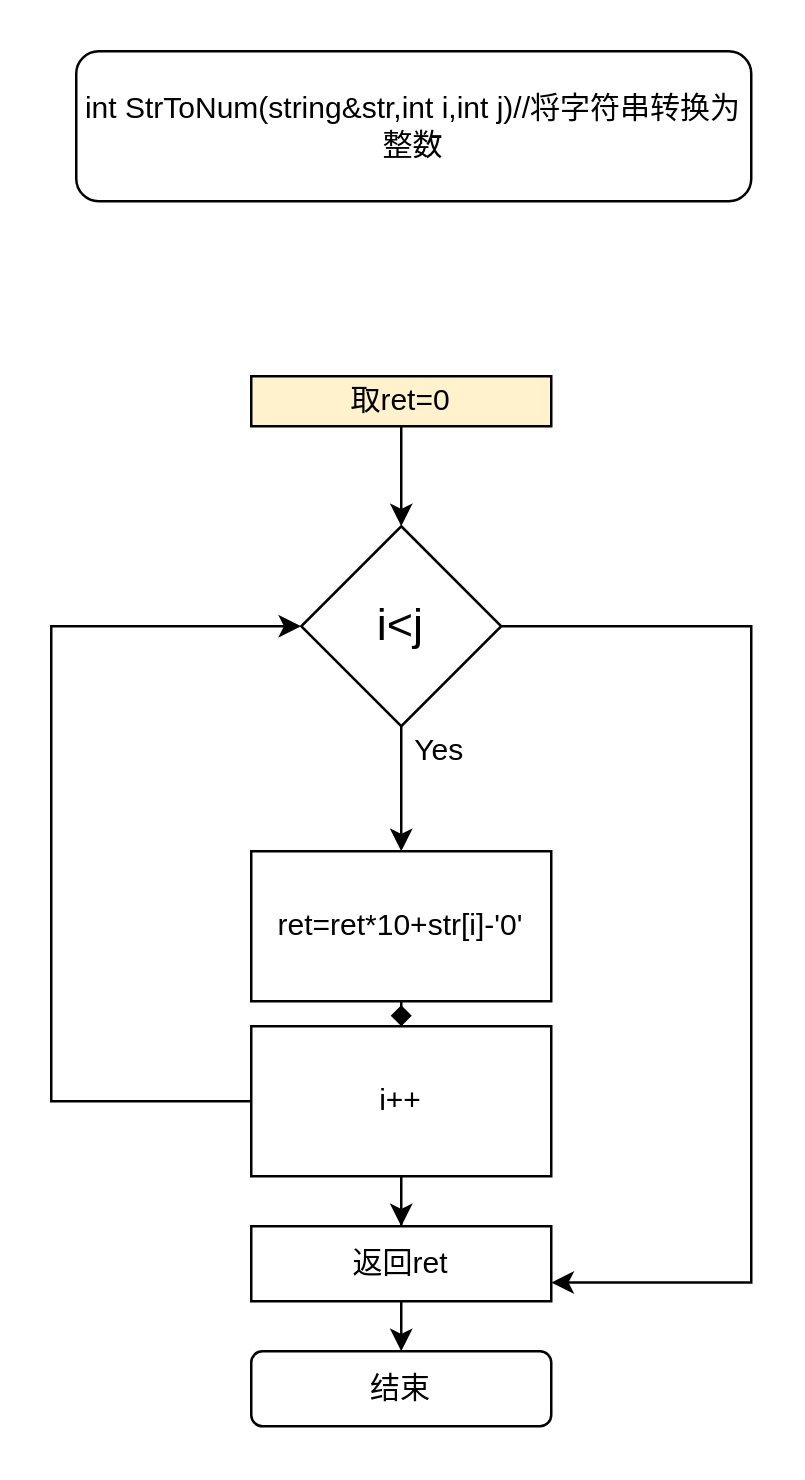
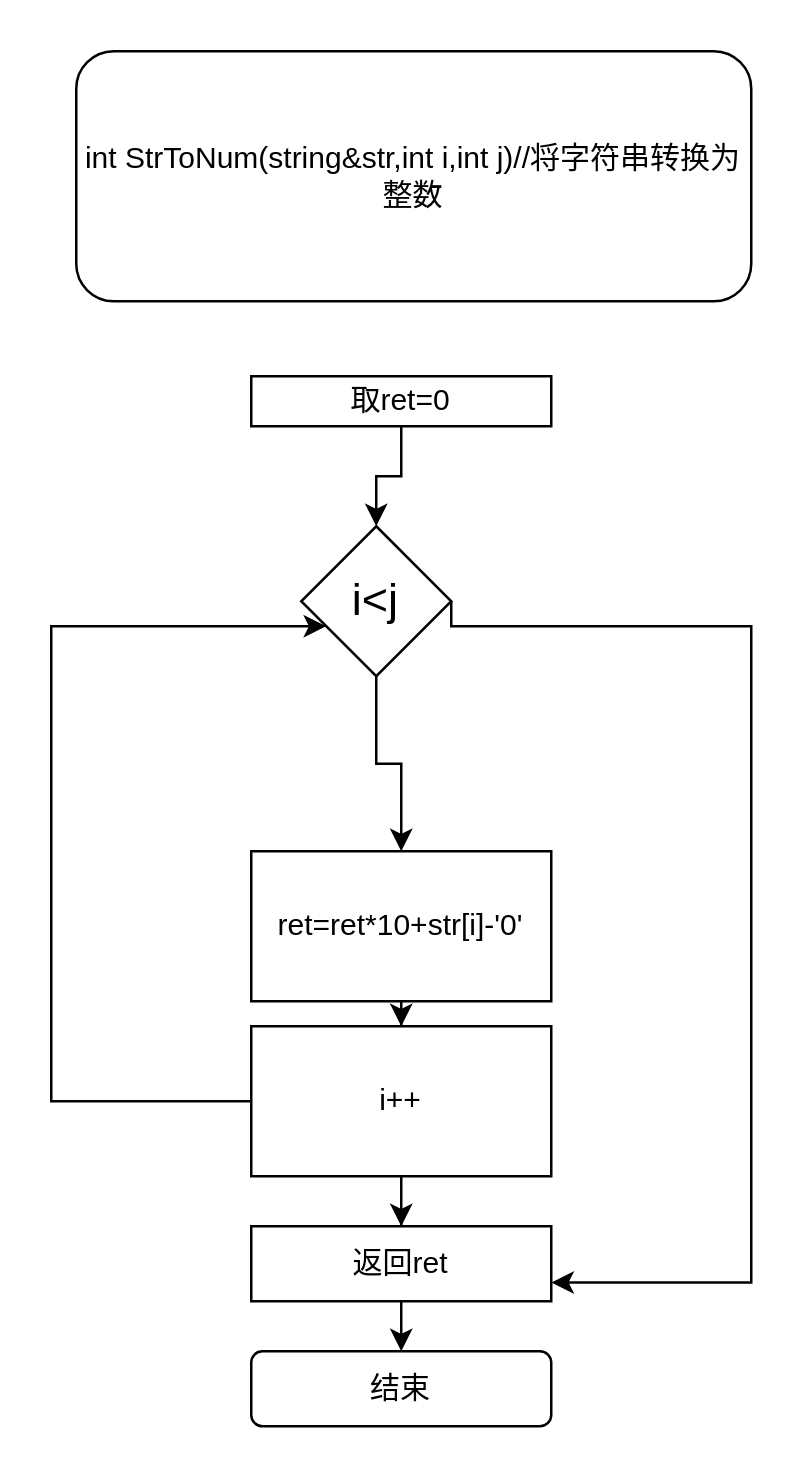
  <mxCell id="0" />
  <mxCell id="1" parent="0" />
- <mxCell id="2" value="int StrToNum(string&amp;amp;str,int i,int j)//将字符串转换为整数" style="rounded=1;whiteSpace=wrap;html=1;" vertex="1" parent="1"><mxGeometry x="30" y="20" width="270" height="60" as="geometry" /></mxCell>
+ <mxCell id="2" value="int StrToNum(string&amp;amp;str,int i,int j)//将字符串转换为整数" style="rounded=1;whiteSpace=wrap;html=1;" vertex="1" parent="1"><mxGeometry x="30" y="20" width="270" height="100" as="geometry" /></mxCell>
  <mxCell id="3" style="edgeStyle=orthogonalEdgeStyle;rounded=0;orthogonalLoop=1;jettySize=auto;html=1;exitX=0.5;exitY=1;exitDx=0;exitDy=0;" edge="1" parent="1" source="4" target="7"><mxGeometry relative="1" as="geometry"><mxPoint x="160" y="200" as="targetPoint" /></mxGeometry></mxCell>
- <mxCell id="4" value="取ret=0" style="rounded=0;whiteSpace=wrap;html=1;fillColor=#fff2cc;" vertex="1" parent="1"><mxGeometry x="100" y="150" width="120" height="20" as="geometry" /></mxCell>
+ <mxCell id="4" value="取ret=0" style="rounded=0;whiteSpace=wrap;html=1;" vertex="1" parent="1"><mxGeometry x="100" y="150" width="120" height="20" as="geometry" /></mxCell>
  <mxCell id="5" style="edgeStyle=orthogonalEdgeStyle;rounded=0;orthogonalLoop=1;jettySize=auto;html=1;exitX=0.5;exitY=1;exitDx=0;exitDy=0;" edge="1" parent="1" source="7" target="9"><mxGeometry relative="1" as="geometry"><mxPoint x="160" y="320" as="targetPoint" /></mxGeometry></mxCell>
  <mxCell id="6" style="edgeStyle=orthogonalEdgeStyle;rounded=0;orthogonalLoop=1;jettySize=auto;html=1;exitX=1;exitY=0.5;exitDx=0;exitDy=0;entryX=1;entryY=0.75;entryDx=0;entryDy=0;" edge="1" parent="1" source="7" target="16"><mxGeometry relative="1" as="geometry"><mxPoint x="230" y="570" as="targetPoint" /><Array as="points"><mxPoint x="300" y="250" /><mxPoint x="300" y="513" /></Array></mxGeometry></mxCell>
- <mxCell id="7" value="&lt;font style=&quot;font-size: 18px&quot;&gt;i&amp;lt;j&lt;/font&gt;" style="rhombus;whiteSpace=wrap;html=1;" vertex="1" parent="1"><mxGeometry x="120" y="210" width="80" height="80" as="geometry" /></mxCell>
- <mxCell id="8" style="edgeStyle=orthogonalEdgeStyle;rounded=0;orthogonalLoop=1;jettySize=auto;html=1;exitX=0.5;exitY=1;exitDx=0;exitDy=0;endArrow=diamond;" edge="1" parent="1" source="9" target="12"><mxGeometry relative="1" as="geometry"><mxPoint x="160" y="410" as="targetPoint" /></mxGeometry></mxCell>
+ <mxCell id="7" value="&lt;font style=&quot;font-size: 18px&quot;&gt;i&amp;lt;j&lt;/font&gt;" style="rhombus;whiteSpace=wrap;html=1;" vertex="1" parent="1"><mxGeometry x="120" y="210" width="60" height="60" as="geometry" /></mxCell>
+ <mxCell id="8" style="edgeStyle=orthogonalEdgeStyle;rounded=0;orthogonalLoop=1;jettySize=auto;html=1;exitX=0.5;exitY=1;exitDx=0;exitDy=0;" edge="1" parent="1" source="9" target="12"><mxGeometry relative="1" as="geometry"><mxPoint x="160" y="410" as="targetPoint" /></mxGeometry></mxCell>
  <mxCell id="9" value="ret=ret*10+str[i]-'0'" style="rounded=0;whiteSpace=wrap;html=1;" vertex="1" parent="1"><mxGeometry x="100" y="340" width="120" height="60" as="geometry" /></mxCell>
  <mxCell id="10" style="edgeStyle=orthogonalEdgeStyle;rounded=0;orthogonalLoop=1;jettySize=auto;html=1;exitX=0;exitY=0.5;exitDx=0;exitDy=0;" edge="1" parent="1" source="12" target="7"><mxGeometry relative="1" as="geometry"><mxPoint x="20" y="240" as="targetPoint" /><Array as="points"><mxPoint x="20" y="440" /><mxPoint x="20" y="250" /></Array></mxGeometry></mxCell>
  <mxCell id="11" style="edgeStyle=orthogonalEdgeStyle;rounded=0;orthogonalLoop=1;jettySize=auto;html=1;exitX=0.5;exitY=1;exitDx=0;exitDy=0;" edge="1" parent="1" source="12" target="16"><mxGeometry relative="1" as="geometry"><mxPoint x="160" y="490" as="targetPoint" /></mxGeometry></mxCell>
  <mxCell id="12" value="i++" style="rounded=0;whiteSpace=wrap;html=1;" vertex="1" parent="1"><mxGeometry x="100" y="410" width="120" height="60" as="geometry" /></mxCell>
- <mxCell id="13" value="Yes" style="text;html=1;align=center;verticalAlign=middle;resizable=0;points=[];autosize=1;" vertex="1" parent="1"><mxGeometry x="160" y="290" width="30" height="20" as="geometry" /></mxCell>
  <mxCell id="14" value="结束" style="rounded=1;whiteSpace=wrap;html=1;" vertex="1" parent="1"><mxGeometry x="100" y="540" width="120" height="30" as="geometry" /></mxCell>
  <mxCell id="15" style="edgeStyle=orthogonalEdgeStyle;rounded=0;orthogonalLoop=1;jettySize=auto;html=1;exitX=0.5;exitY=1;exitDx=0;exitDy=0;" edge="1" parent="1" source="16"><mxGeometry relative="1" as="geometry"><mxPoint x="160" y="540" as="targetPoint" /></mxGeometry></mxCell>
  <mxCell id="16" value="返回ret" style="rounded=0;whiteSpace=wrap;html=1;" vertex="1" parent="1"><mxGeometry x="100" y="490" width="120" height="30" as="geometry" /></mxCell>
